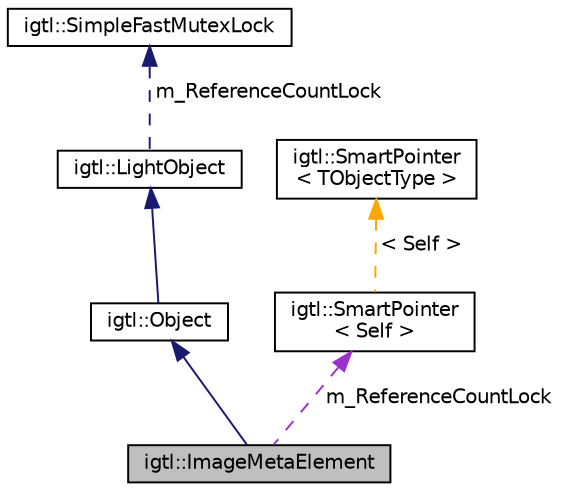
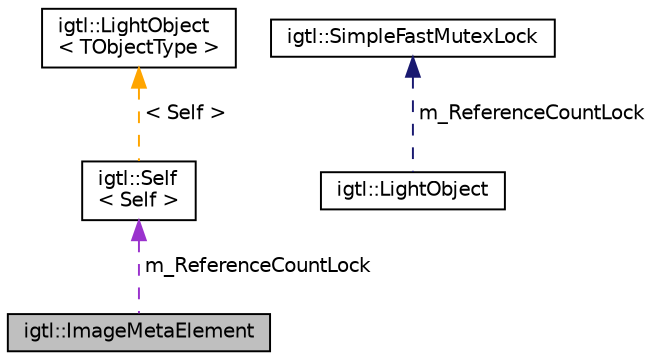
  digraph {
    node [color=black fillcolor=white fontname=Helvetica fontsize=10 shape=record style=filled]
    edge [color=midnightblue dir=back fontname=Helvetica fontsize=10 labelfontname=Helvetica labelfontsize=10 style=dashed]
    n1 [fillcolor=grey75 fontcolor=black height=0.2 label="igtl::ImageMetaElement" width=0.4]
-   n2 [height=0.2 label="igtl::Object" width=0.4]
    n3 [height=0.2 label="igtl::LightObject" width=0.4]
    n4 [height=0.2 label="igtl::SimpleFastMutexLock" width=0.4]
-   n5 [height=0.2 label="igtl::SmartPointer\l\< Self \>" width=0.4]
-   n6 [height=0.2 label="igtl::SmartPointer\l\< TObjectType \>" width=0.4]
-   n2 -> n1 [style=solid]
-   n3 -> n2 [style=solid]
+   n5 [height=0.2 label="igtl::Self\l\< Self \>" width=0.4]
+   n6 [height=0.2 label="igtl::LightObject\l\< TObjectType \>" width=0.4]
    n4 -> n3 [label=" m_ReferenceCountLock"]
    n5 -> n1 [color=darkorchid3 label=" m_ReferenceCountLock"]
    n6 -> n5 [color=orange label=" \< Self \>"]
  }
